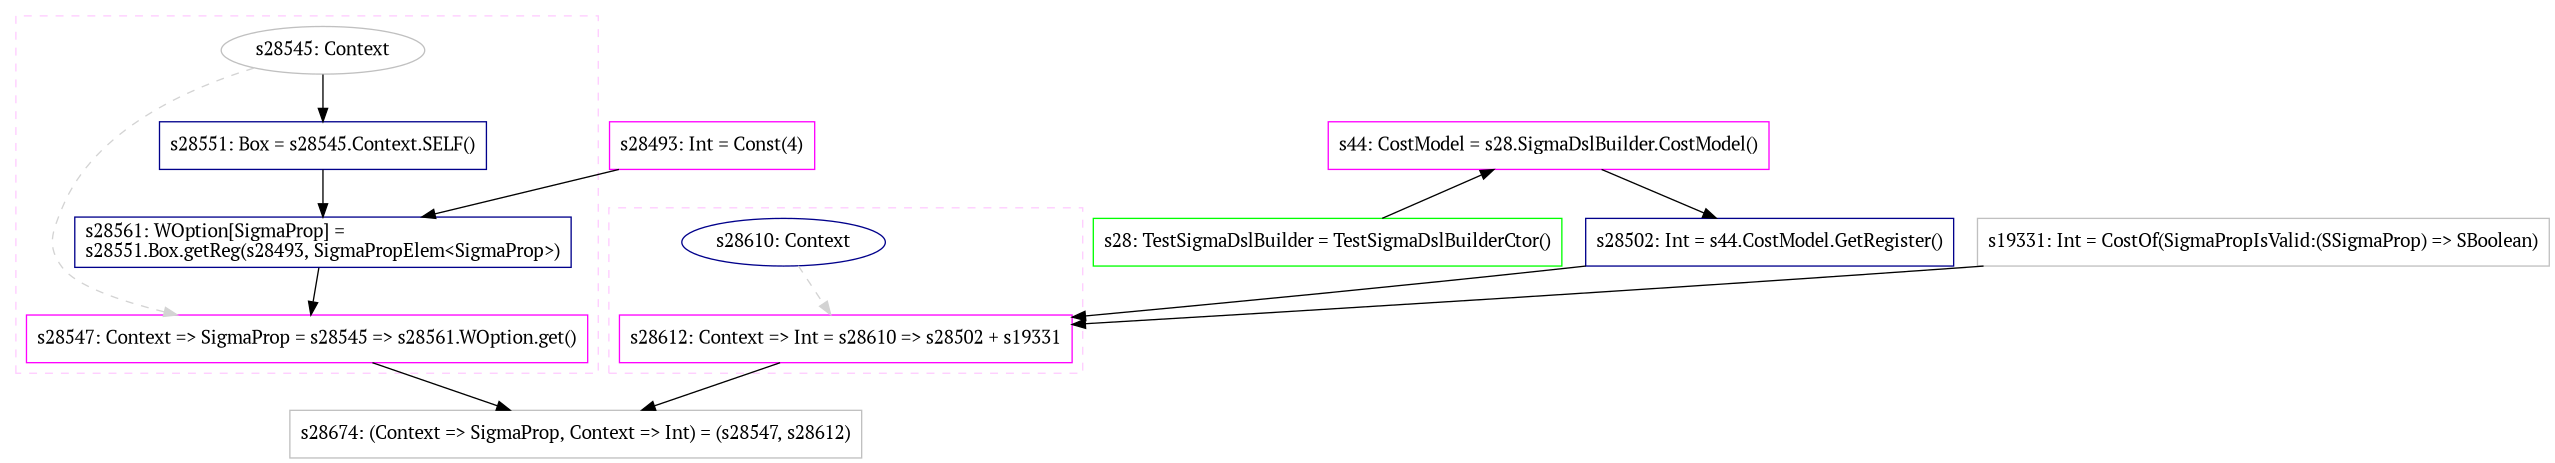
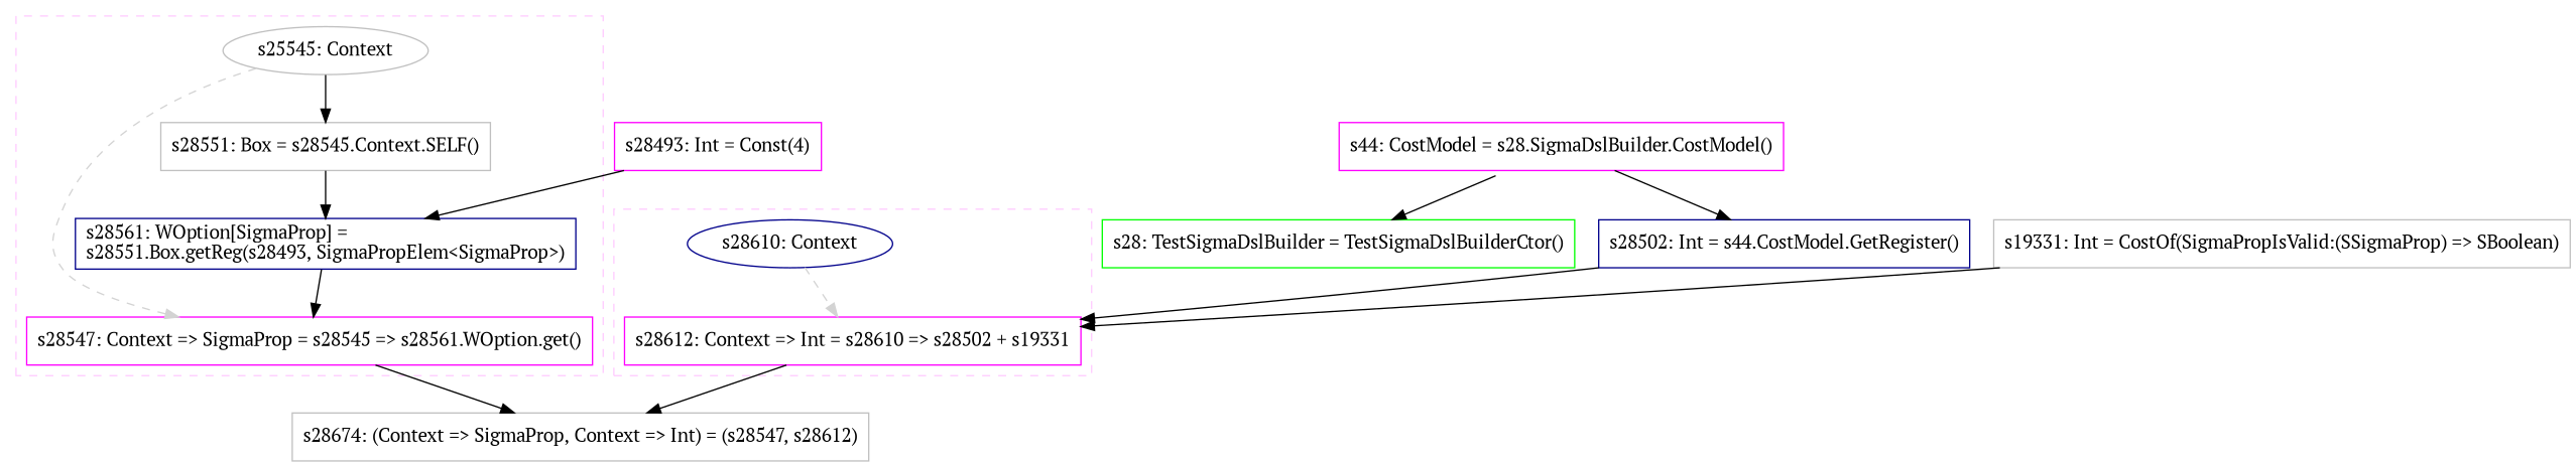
  digraph {
    concentrate=true
    fontname="PT Serif"
    node [color=magenta fillcolor=white fontname="PT Serif" shape=box style=filled]
    edge [fontname="PT Serif" style=solid]
-   n1 [color=gray label="s28545: Context" shape=oval]
+   n1 [color=gray label="s25545: Context" shape=oval]
    n2 [label="s28547: Context => SigmaProp = s28545 => s28561.WOption.get()"]
-   n3 [color=darkblue label="s28551: Box = s28545.Context.SELF()"]
+   n3 [color=gray label="s28551: Box = s28545.Context.SELF()"]
    n4 [color=darkblue label="s28561: WOption[SigmaProp] =\ls28551.Box.getReg(s28493, SigmaPropElem<SigmaProp>)\l"]
    n5 [color=darkblue label="s28610: Context" shape=oval]
    n6 [label="s28612: Context => Int = s28610 => s28502 + s19331"]
    n7 [color=gray label="s28674: (Context => SigmaProp, Context => Int) = (s28547, s28612)"]
    n8 [label="s28493: Int = Const(4)"]
    n9 [color=green label="s28: TestSigmaDslBuilder = TestSigmaDslBuilderCtor()"]
    n10 [label="s44: CostModel = s28.SigmaDslBuilder.CostModel()"]
    n11 [color=darkblue label="s28502: Int = s44.CostModel.GetRegister()"]
    n12 [color=gray label="s19331: Int = CostOf(SigmaPropIsValid:(SSigmaProp) => SBoolean)"]
    subgraph cluster_1 {
      color="#FFCCFF"
      style=dashed
      n3
      n4
      subgraph sub_2 {
        color="#FFCCFF"
        rank=source
        style=dashed
        n1
      }
      subgraph sub_3 {
        color="#FFCCFF"
        rank=sink
        style=dashed
        n2
      }
    }
    subgraph cluster_4 {
      color="#FFCCFF"
      style=dashed
      subgraph sub_5 {
        color="#FFCCFF"
        rank=source
        style=dashed
        n5
      }
      subgraph sub_6 {
        color="#FFCCFF"
        rank=sink
        style=dashed
        n6
      }
    }
    n1 -> n2 [color=lightgray style=dashed weight=0]
    n1 -> n3
    n2 -> n7
    n3 -> n4
    n4 -> n2
    n5 -> n6 [color=lightgray style=dashed weight=0]
    n6 -> n7
    n8 -> n4
-   n9 -> n10
+   n10 -> n9
    n10 -> n11
    n11 -> n6
    n12 -> n6
  }
